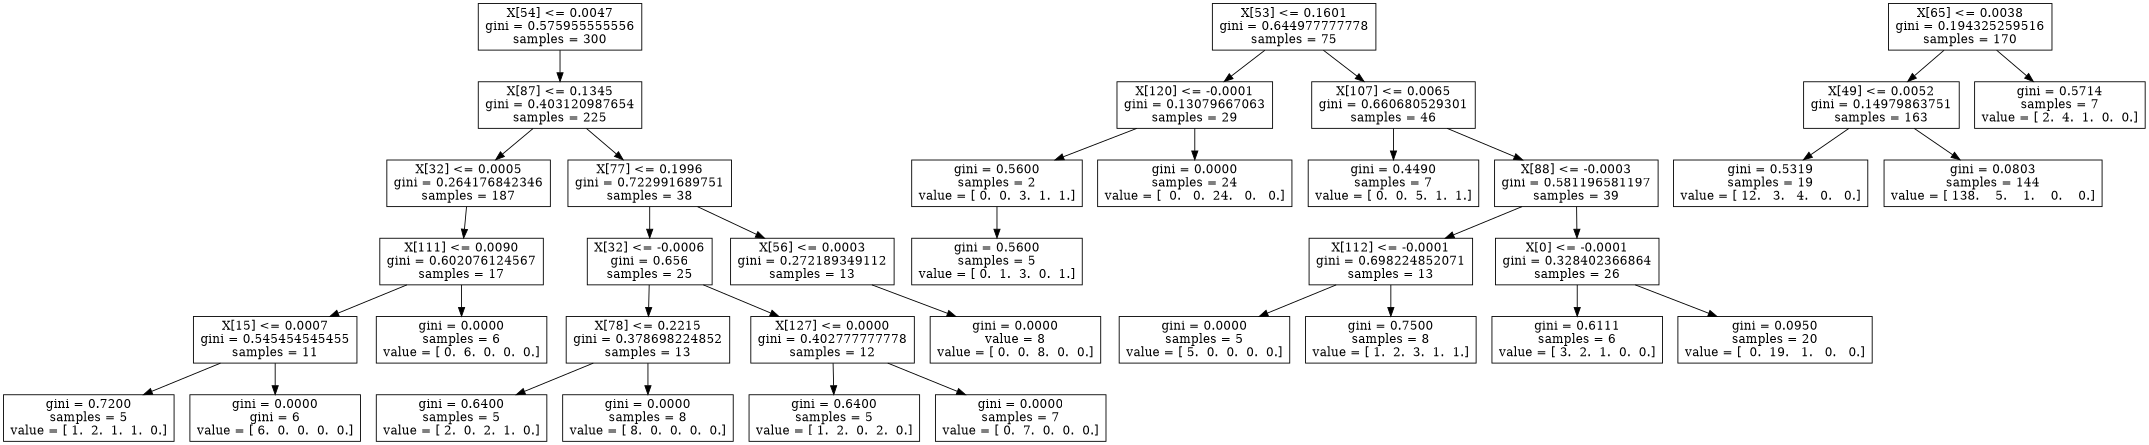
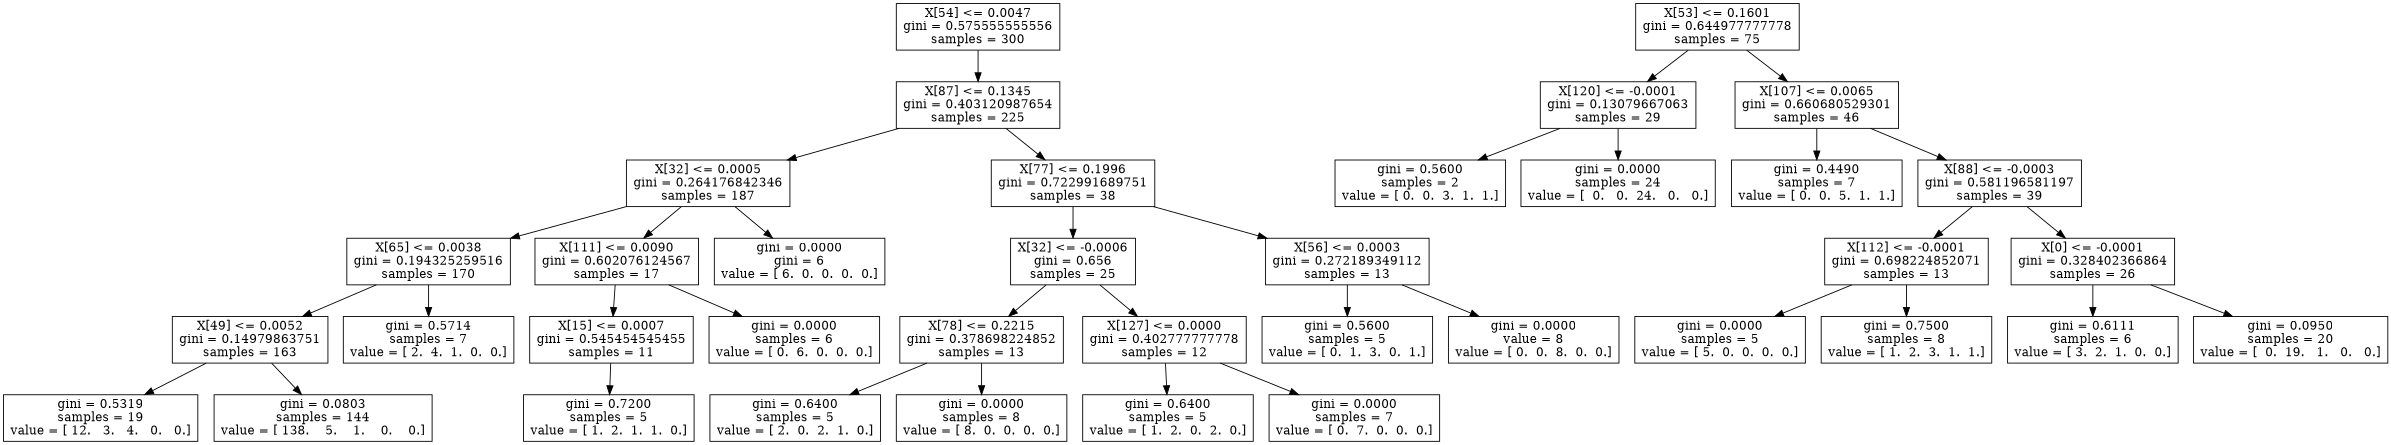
  digraph {
    node [shape=box]
-   n1 [label="X[54] <= 0.0047\ngini = 0.575955555556\nsamples = 300"]
+   n1 [label="X[54] <= 0.0047\ngini = 0.575555555556\nsamples = 300"]
    n2 [label="X[87] <= 0.1345\ngini = 0.403120987654\nsamples = 225"]
    n3 [label="X[32] <= 0.0005\ngini = 0.264176842346\nsamples = 187"]
    n4 [label="X[77] <= 0.1996\ngini = 0.722991689751\nsamples = 38"]
    n5 [label="X[53] <= 0.1601\ngini = 0.644977777778\nsamples = 75"]
    n6 [label="X[120] <= -0.0001\ngini = 0.13079667063\nsamples = 29"]
    n7 [label="X[107] <= 0.0065\ngini = 0.660680529301\nsamples = 46"]
    n8 [label="X[65] <= 0.0038\ngini = 0.194325259516\nsamples = 170"]
    n9 [label="X[111] <= 0.0090\ngini = 0.602076124567\nsamples = 17"]
    n10 [label="X[32] <= -0.0006\ngini = 0.656\nsamples = 25"]
    n11 [label="X[56] <= 0.0003\ngini = 0.272189349112\nsamples = 13"]
    n12 [label="X[49] <= 0.0052\ngini = 0.14979863751\nsamples = 163"]
    n13 [label="gini = 0.5714\nsamples = 7\nvalue = [ 2.  4.  1.  0.  0.]"]
    n14 [label="X[15] <= 0.0007\ngini = 0.545454545455\nsamples = 11"]
    n15 [label="gini = 0.0000\nsamples = 6\nvalue = [ 0.  6.  0.  0.  0.]"]
    n16 [label="gini = 0.5319\nsamples = 19\nvalue = [ 12.   3.   4.   0.   0.]"]
    n17 [label="gini = 0.0803\nsamples = 144\nvalue = [ 138.    5.    1.    0.    0.]"]
    n18 [label="gini = 0.7200\nsamples = 5\nvalue = [ 1.  2.  1.  1.  0.]"]
    n19 [label="gini = 0.0000\ngini = 6\nvalue = [ 6.  0.  0.  0.  0.]"]
    n20 [label="X[78] <= 0.2215\ngini = 0.378698224852\nsamples = 13"]
    n21 [label="X[127] <= 0.0000\ngini = 0.402777777778\nsamples = 12"]
    n22 [label="gini = 0.5600\nsamples = 5\nvalue = [ 0.  1.  3.  0.  1.]"]
    n23 [label="gini = 0.0000\nvalue = 8\nvalue = [ 0.  0.  8.  0.  0.]"]
    n24 [label="gini = 0.6400\nsamples = 5\nvalue = [ 2.  0.  2.  1.  0.]"]
    n25 [label="gini = 0.0000\nsamples = 8\nvalue = [ 8.  0.  0.  0.  0.]"]
    n26 [label="gini = 0.6400\nsamples = 5\nvalue = [ 1.  2.  0.  2.  0.]"]
    n27 [label="gini = 0.0000\nsamples = 7\nvalue = [ 0.  7.  0.  0.  0.]"]
    n28 [label="gini = 0.5600\nsamples = 2\nvalue = [ 0.  0.  3.  1.  1.]"]
    n29 [label="gini = 0.0000\nsamples = 24\nvalue = [  0.   0.  24.   0.   0.]"]
    n30 [label="gini = 0.4490\nsamples = 7\nvalue = [ 0.  0.  5.  1.  1.]"]
    n31 [label="X[88] <= -0.0003\ngini = 0.581196581197\nsamples = 39"]
    n32 [label="X[112] <= -0.0001\ngini = 0.698224852071\nsamples = 13"]
    n33 [label="X[0] <= -0.0001\ngini = 0.328402366864\nsamples = 26"]
    n34 [label="gini = 0.0000\nsamples = 5\nvalue = [ 5.  0.  0.  0.  0.]"]
    n35 [label="gini = 0.7500\nsamples = 8\nvalue = [ 1.  2.  3.  1.  1.]"]
    n36 [label="gini = 0.6111\nsamples = 6\nvalue = [ 3.  2.  1.  0.  0.]"]
    n37 [label="gini = 0.0950\nsamples = 20\nvalue = [  0.  19.   1.   0.   0.]"]
    n1 -> n2
    n2 -> n3
    n2 -> n4
+   n3 -> n8
    n3 -> n9
    n4 -> n10
    n4 -> n11
    n5 -> n6
    n5 -> n7
    n6 -> n28
    n6 -> n29
    n7 -> n30
    n7 -> n31
    n8 -> n12
    n8 -> n13
    n9 -> n14
    n9 -> n15
    n10 -> n20
    n10 -> n21
-   n28 -> n22
+   n11 -> n22
    n11 -> n23
    n12 -> n16
    n12 -> n17
    n14 -> n18
-   n14 -> n19
+   n3 -> n19
    n20 -> n24
    n20 -> n25
    n21 -> n26
    n21 -> n27
    n31 -> n32
    n31 -> n33
    n32 -> n34
    n32 -> n35
    n33 -> n36
    n33 -> n37
  }
